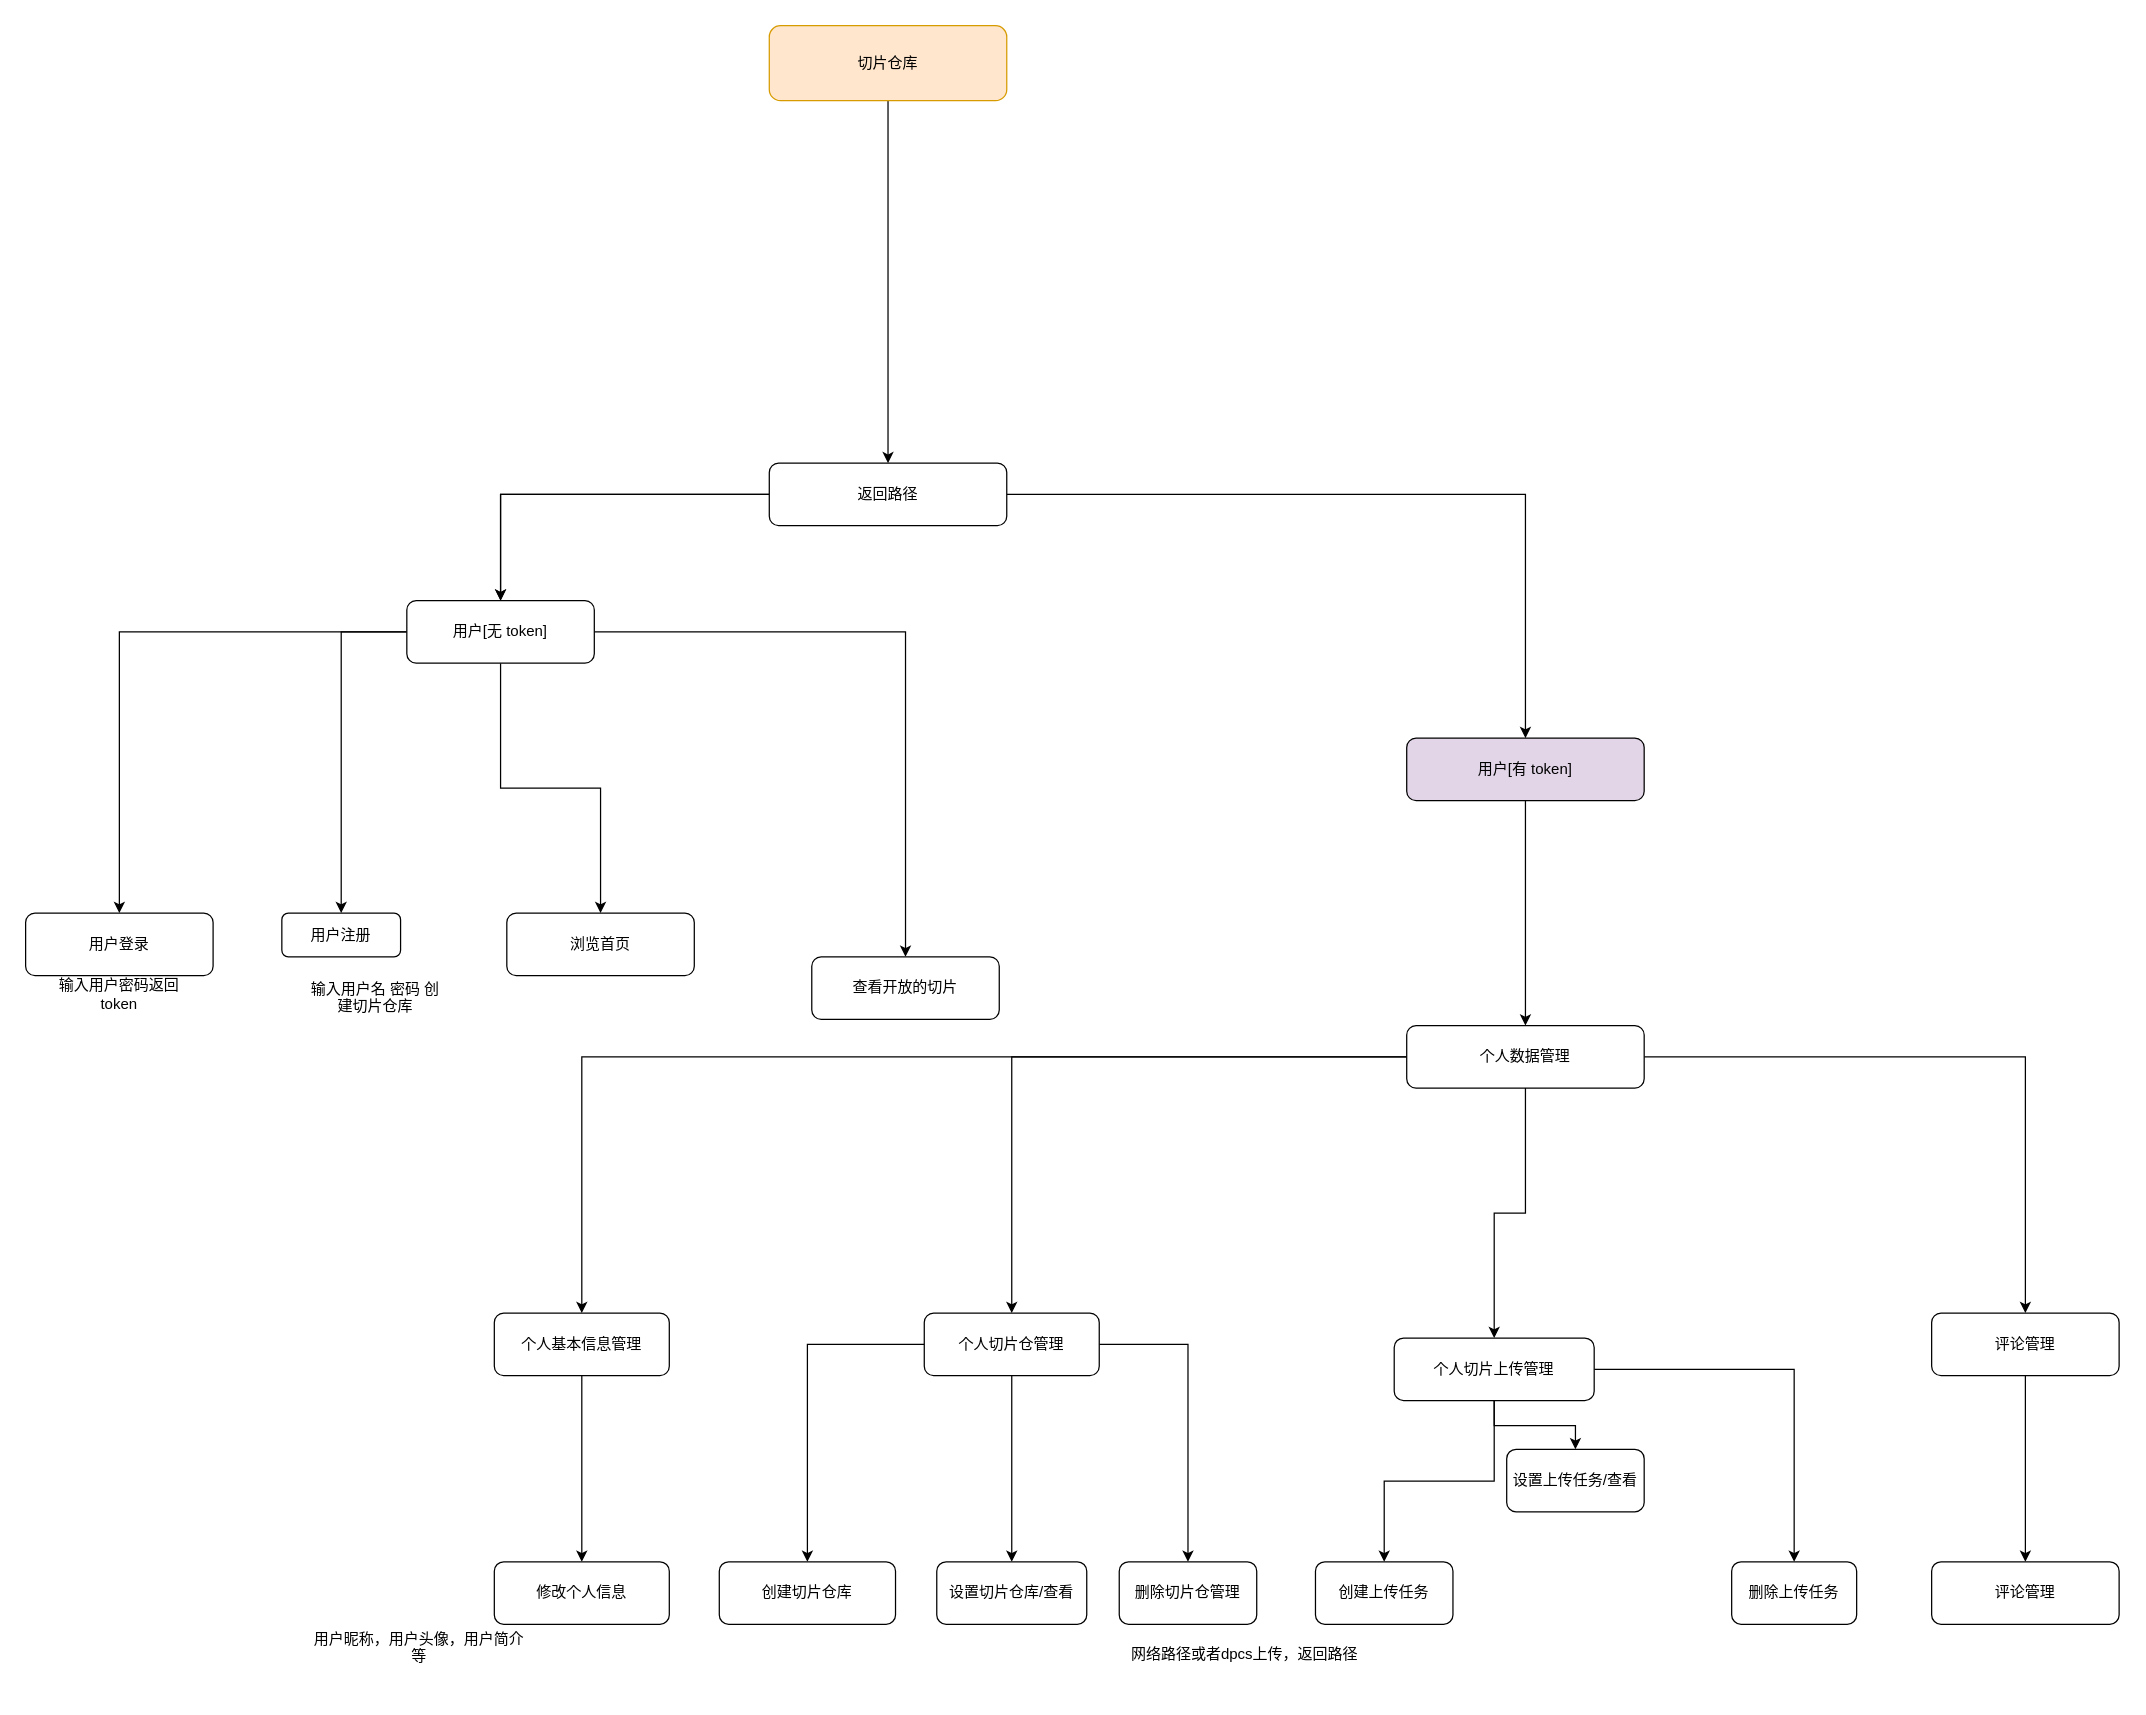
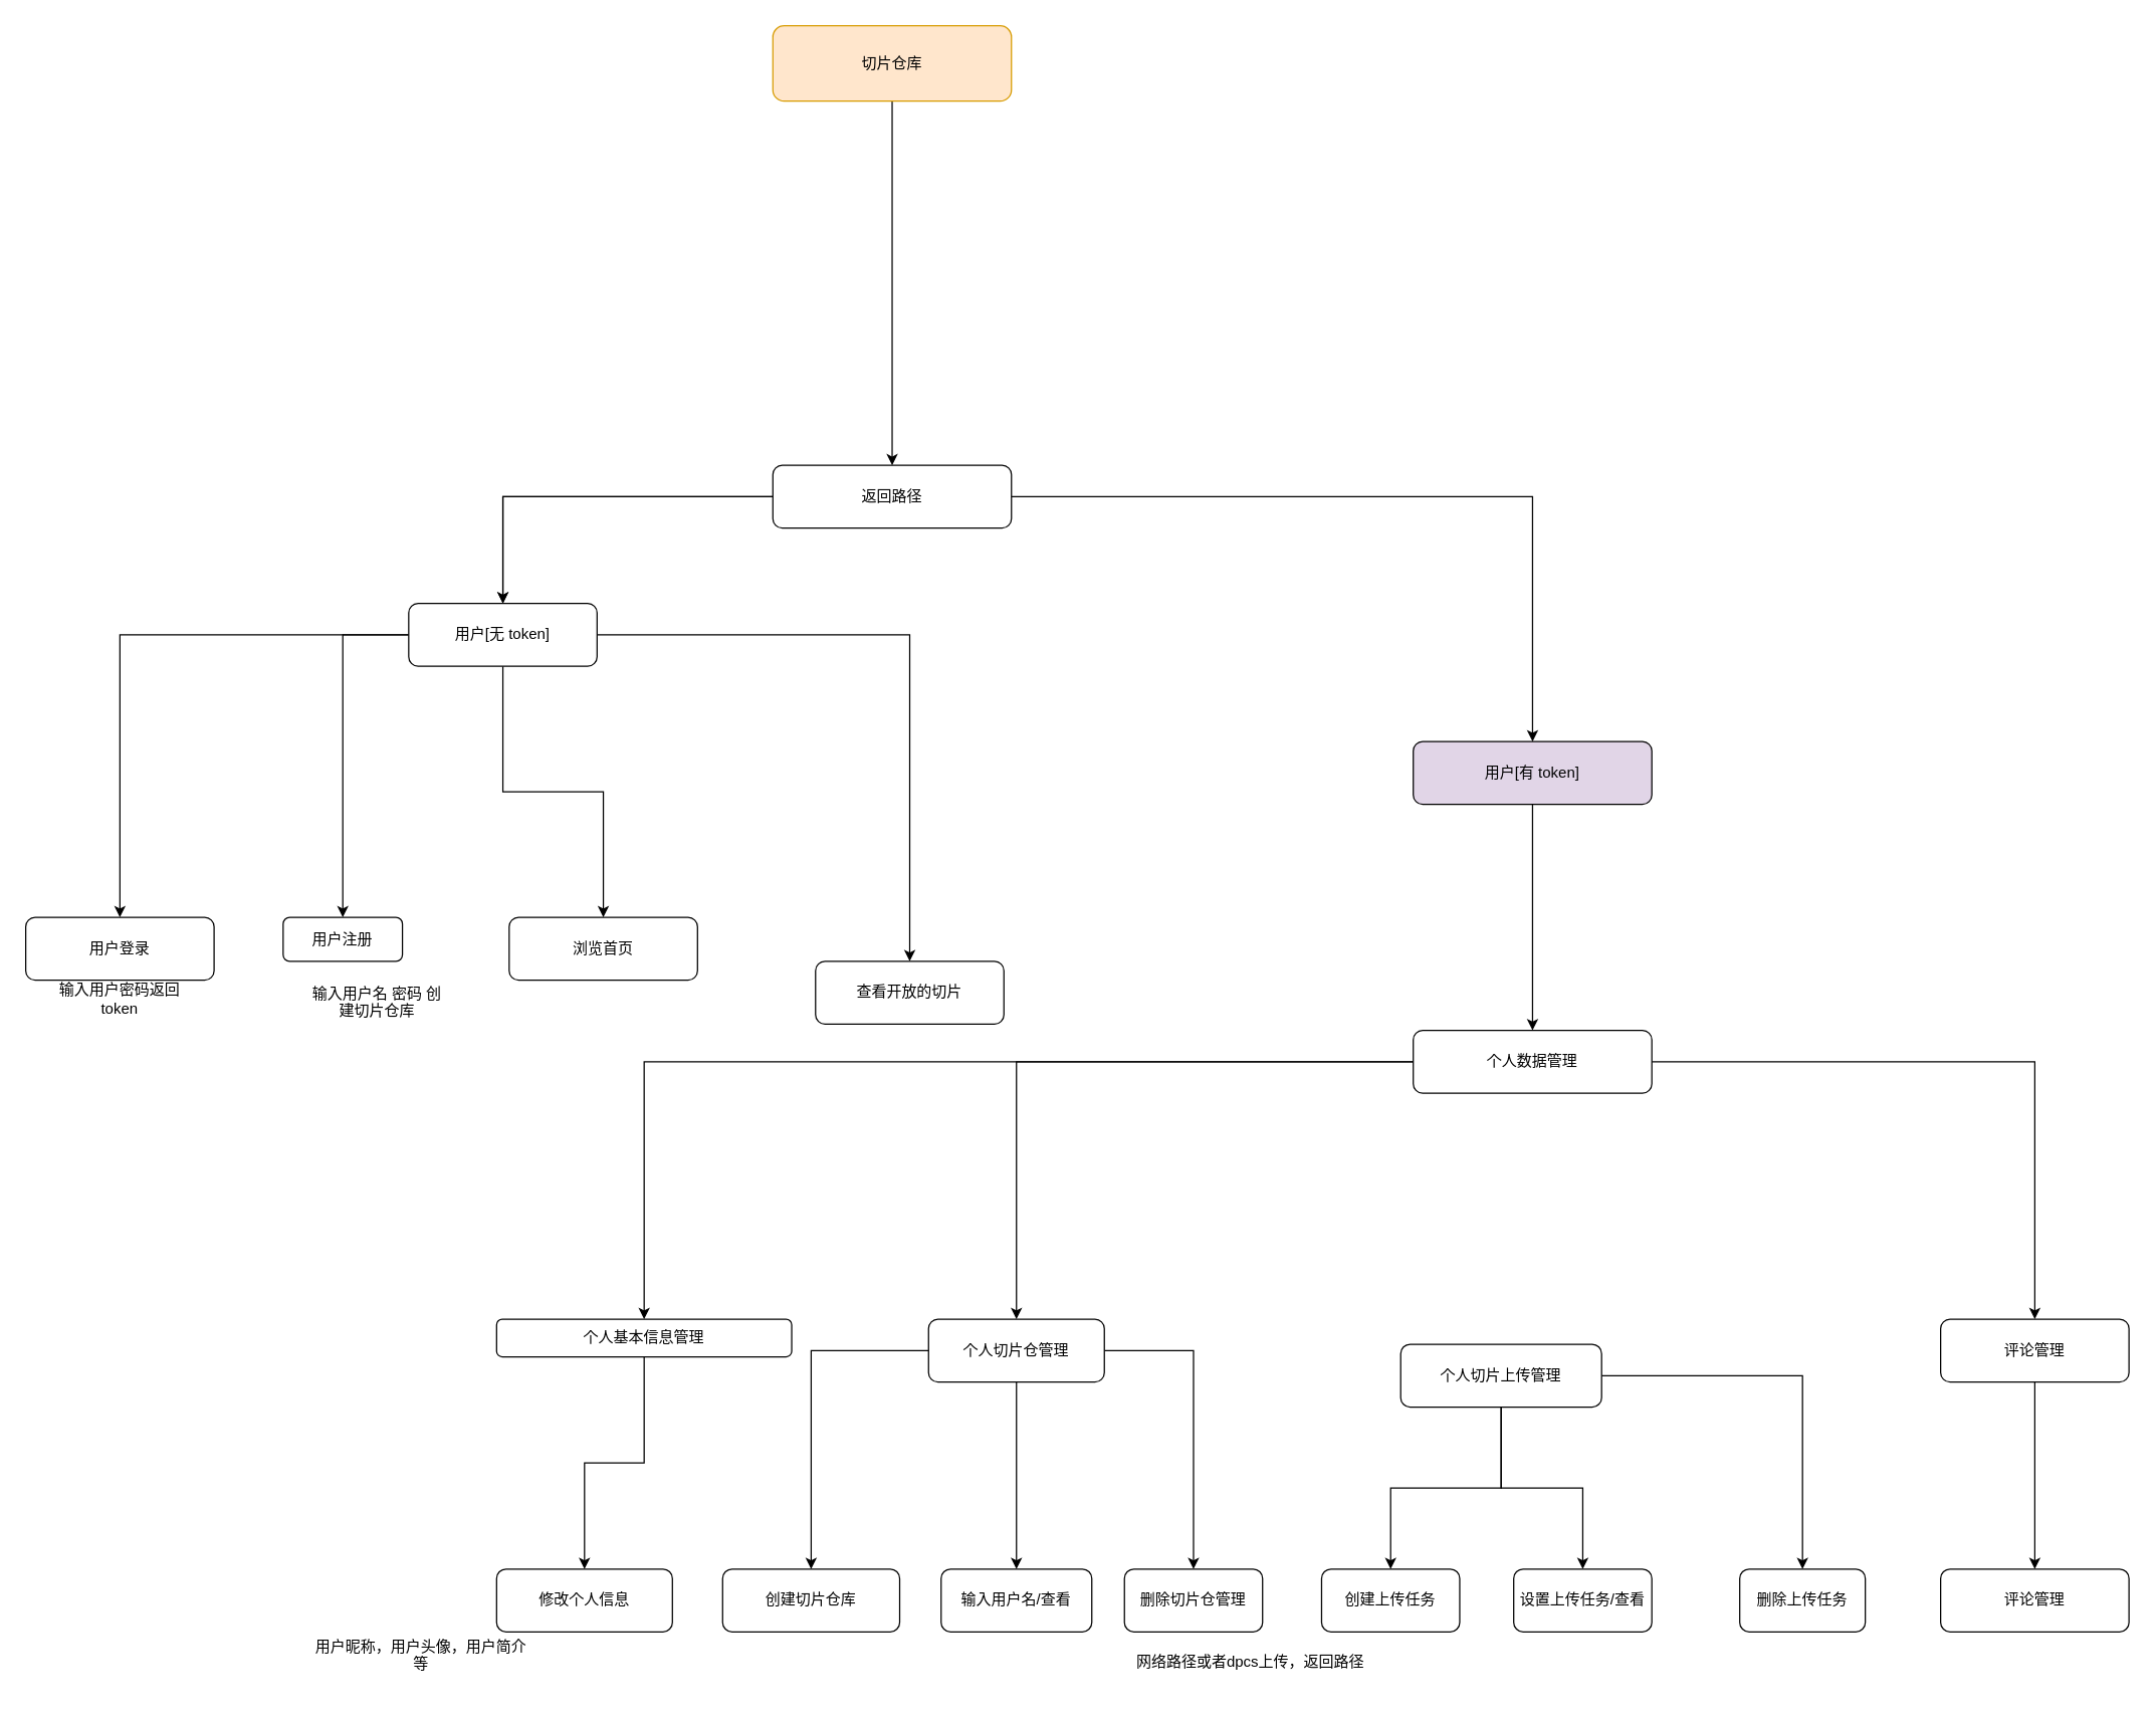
  <mxCell id="0" />
  <mxCell id="1" parent="0" />
  <mxCell id="2" value="" style="edgeStyle=orthogonalEdgeStyle;rounded=0;orthogonalLoop=1;jettySize=auto;html=1;" edge="1" parent="1" source="3" target="7"><mxGeometry relative="1" as="geometry"><Array as="points"><mxPoint x="710" y="350" /><mxPoint x="710" y="350" /></Array></mxGeometry></mxCell>
  <mxCell id="3" value="切片仓库" style="rounded=1;whiteSpace=wrap;html=1;fillColor=#ffe6cc;strokeColor=#d79b00;" vertex="1" parent="1"><mxGeometry x="615" y="20" width="190" height="60" as="geometry" /></mxCell>
  <mxCell id="4" value="" style="edgeStyle=orthogonalEdgeStyle;rounded=0;orthogonalLoop=1;jettySize=auto;html=1;" edge="1" parent="1" source="7" target="12"><mxGeometry relative="1" as="geometry" /></mxCell>
  <mxCell id="5" value="" style="edgeStyle=orthogonalEdgeStyle;rounded=0;orthogonalLoop=1;jettySize=auto;html=1;" edge="1" parent="1" source="7" target="12"><mxGeometry relative="1" as="geometry" /></mxCell>
  <mxCell id="6" value="" style="edgeStyle=orthogonalEdgeStyle;rounded=0;orthogonalLoop=1;jettySize=auto;html=1;" edge="1" parent="1" source="7" target="14"><mxGeometry relative="1" as="geometry" /></mxCell>
  <mxCell id="7" value="返回路径" style="rounded=1;whiteSpace=wrap;html=1;" vertex="1" parent="1"><mxGeometry x="615" y="370" width="190" height="50" as="geometry" /></mxCell>
  <mxCell id="8" value="" style="edgeStyle=orthogonalEdgeStyle;rounded=0;orthogonalLoop=1;jettySize=auto;html=1;" edge="1" parent="1" source="12" target="15"><mxGeometry relative="1" as="geometry" /></mxCell>
  <mxCell id="9" value="" style="edgeStyle=orthogonalEdgeStyle;rounded=0;orthogonalLoop=1;jettySize=auto;html=1;" edge="1" parent="1" source="12" target="16"><mxGeometry relative="1" as="geometry" /></mxCell>
  <mxCell id="10" value="" style="edgeStyle=orthogonalEdgeStyle;rounded=0;orthogonalLoop=1;jettySize=auto;html=1;" edge="1" parent="1" source="12" target="19"><mxGeometry relative="1" as="geometry" /></mxCell>
  <mxCell id="11" value="" style="edgeStyle=orthogonalEdgeStyle;rounded=0;orthogonalLoop=1;jettySize=auto;html=1;" edge="1" parent="1" source="12" target="20"><mxGeometry relative="1" as="geometry" /></mxCell>
  <mxCell id="12" value="用户[无 token]" style="rounded=1;whiteSpace=wrap;html=1;" vertex="1" parent="1"><mxGeometry x="325" y="480" width="150" height="50" as="geometry" /></mxCell>
  <mxCell id="13" value="" style="edgeStyle=orthogonalEdgeStyle;rounded=0;orthogonalLoop=1;jettySize=auto;html=1;" edge="1" parent="1" source="14" target="25"><mxGeometry relative="1" as="geometry" /></mxCell>
  <mxCell id="14" value="用户[有 token]" style="rounded=1;whiteSpace=wrap;html=1;fillColor=#e1d5e7;" vertex="1" parent="1"><mxGeometry x="1125" y="590" width="190" height="50" as="geometry" /></mxCell>
  <mxCell id="15" value="用户注册" style="rounded=1;whiteSpace=wrap;html=1;" vertex="1" parent="1"><mxGeometry x="225" y="730" width="95" height="35" as="geometry" /></mxCell>
  <mxCell id="16" value="用户登录" style="rounded=1;whiteSpace=wrap;html=1;" vertex="1" parent="1"><mxGeometry x="20" y="730" width="150" height="50" as="geometry" /></mxCell>
  <mxCell id="17" value="输入用户密码返回token" style="text;html=1;align=center;verticalAlign=middle;whiteSpace=wrap;rounded=0;" vertex="1" parent="1"><mxGeometry x="35" y="780" width="120" height="30" as="geometry" /></mxCell>
  <mxCell id="18" value="输入用户名 密码 创建切片仓库&lt;div&gt;&lt;br&gt;&lt;/div&gt;" style="text;html=1;align=center;verticalAlign=middle;whiteSpace=wrap;rounded=0;" vertex="1" parent="1"><mxGeometry x="245" y="790" width="110" height="30" as="geometry" /></mxCell>
  <mxCell id="19" value="浏览首页" style="rounded=1;whiteSpace=wrap;html=1;" vertex="1" parent="1"><mxGeometry x="405" y="730" width="150" height="50" as="geometry" /></mxCell>
  <mxCell id="20" value="查看开放的切片" style="rounded=1;whiteSpace=wrap;html=1;" vertex="1" parent="1"><mxGeometry x="649" y="765" width="150" height="50" as="geometry" /></mxCell>
  <mxCell id="21" value="" style="edgeStyle=orthogonalEdgeStyle;rounded=0;orthogonalLoop=1;jettySize=auto;html=1;" edge="1" parent="1" source="25" target="27"><mxGeometry relative="1" as="geometry" /></mxCell>
  <mxCell id="22" value="" style="edgeStyle=orthogonalEdgeStyle;rounded=0;orthogonalLoop=1;jettySize=auto;html=1;" edge="1" parent="1" source="25" target="31"><mxGeometry relative="1" as="geometry" /></mxCell>
- <mxCell id="23" value="" style="edgeStyle=orthogonalEdgeStyle;rounded=0;orthogonalLoop=1;jettySize=auto;html=1;" edge="1" parent="1" source="25" target="35"><mxGeometry relative="1" as="geometry" /></mxCell>
  <mxCell id="24" value="" style="edgeStyle=orthogonalEdgeStyle;rounded=0;orthogonalLoop=1;jettySize=auto;html=1;" edge="1" parent="1" source="25" target="37"><mxGeometry relative="1" as="geometry" /></mxCell>
  <mxCell id="25" value="个人数据管理" style="rounded=1;whiteSpace=wrap;html=1;" vertex="1" parent="1"><mxGeometry x="1125" y="820" width="190" height="50" as="geometry" /></mxCell>
  <mxCell id="26" value="" style="edgeStyle=orthogonalEdgeStyle;rounded=0;orthogonalLoop=1;jettySize=auto;html=1;" edge="1" parent="1" source="27" target="38"><mxGeometry relative="1" as="geometry" /></mxCell>
- <mxCell id="27" value="个人基本信息管理" style="rounded=1;whiteSpace=wrap;html=1;" vertex="1" parent="1"><mxGeometry x="395" y="1050" width="140" height="50" as="geometry" /></mxCell>
+ <mxCell id="27" value="个人基本信息管理" style="rounded=1;whiteSpace=wrap;html=1;" vertex="1" parent="1"><mxGeometry x="395" y="1050" width="235" height="30" as="geometry" /></mxCell>
  <mxCell id="28" value="" style="edgeStyle=orthogonalEdgeStyle;rounded=0;orthogonalLoop=1;jettySize=auto;html=1;" edge="1" parent="1" source="31" target="40"><mxGeometry relative="1" as="geometry" /></mxCell>
  <mxCell id="29" value="" style="edgeStyle=orthogonalEdgeStyle;rounded=0;orthogonalLoop=1;jettySize=auto;html=1;" edge="1" parent="1" source="31" target="41"><mxGeometry relative="1" as="geometry" /></mxCell>
  <mxCell id="30" value="" style="edgeStyle=orthogonalEdgeStyle;rounded=0;orthogonalLoop=1;jettySize=auto;html=1;" edge="1" parent="1" source="31" target="42"><mxGeometry relative="1" as="geometry" /></mxCell>
  <mxCell id="31" value="个人切片仓管理" style="rounded=1;whiteSpace=wrap;html=1;" vertex="1" parent="1"><mxGeometry x="739" y="1050" width="140" height="50" as="geometry" /></mxCell>
  <mxCell id="32" value="" style="edgeStyle=orthogonalEdgeStyle;rounded=0;orthogonalLoop=1;jettySize=auto;html=1;" edge="1" parent="1" source="35" target="43"><mxGeometry relative="1" as="geometry" /></mxCell>
  <mxCell id="33" value="" style="edgeStyle=orthogonalEdgeStyle;rounded=0;orthogonalLoop=1;jettySize=auto;html=1;" edge="1" parent="1" source="35" target="45"><mxGeometry relative="1" as="geometry" /></mxCell>
  <mxCell id="34" style="edgeStyle=orthogonalEdgeStyle;rounded=0;orthogonalLoop=1;jettySize=auto;html=1;entryX=0.5;entryY=0;entryDx=0;entryDy=0;" edge="1" parent="1" source="35" target="46"><mxGeometry relative="1" as="geometry" /></mxCell>
  <mxCell id="35" value="个人切片上传管理" style="rounded=1;whiteSpace=wrap;html=1;" vertex="1" parent="1"><mxGeometry x="1115" y="1070" width="160" height="50" as="geometry" /></mxCell>
  <mxCell id="36" value="" style="edgeStyle=orthogonalEdgeStyle;rounded=0;orthogonalLoop=1;jettySize=auto;html=1;" edge="1" parent="1" source="37" target="47"><mxGeometry relative="1" as="geometry" /></mxCell>
  <mxCell id="37" value="评论管理" style="rounded=1;whiteSpace=wrap;html=1;" vertex="1" parent="1"><mxGeometry x="1545" y="1050" width="150" height="50" as="geometry" /></mxCell>
  <mxCell id="38" value="修改个人信息" style="rounded=1;whiteSpace=wrap;html=1;" vertex="1" parent="1"><mxGeometry x="395" y="1249" width="140" height="50" as="geometry" /></mxCell>
  <mxCell id="39" value="用户昵称，用户头像，用户简介等&lt;div&gt;&lt;br&gt;&lt;/div&gt;" style="text;html=1;align=center;verticalAlign=middle;whiteSpace=wrap;rounded=0;" vertex="1" parent="1"><mxGeometry x="250" y="1310" width="170" height="30" as="geometry" /></mxCell>
  <mxCell id="40" value="创建切片仓库" style="rounded=1;whiteSpace=wrap;html=1;" vertex="1" parent="1"><mxGeometry x="575" y="1249" width="141" height="50" as="geometry" /></mxCell>
- <mxCell id="41" value="设置切片仓库/查看" style="rounded=1;whiteSpace=wrap;html=1;" vertex="1" parent="1"><mxGeometry x="749" y="1249" width="120" height="50" as="geometry" /></mxCell>
+ <mxCell id="41" value="输入用户名/查看" style="rounded=1;whiteSpace=wrap;html=1;" vertex="1" parent="1"><mxGeometry x="749" y="1249" width="120" height="50" as="geometry" /></mxCell>
  <mxCell id="42" value="删除切片仓管理" style="rounded=1;whiteSpace=wrap;html=1;" vertex="1" parent="1"><mxGeometry x="895" y="1249" width="110" height="50" as="geometry" /></mxCell>
  <mxCell id="43" value="创建上传任务" style="rounded=1;whiteSpace=wrap;html=1;" vertex="1" parent="1"><mxGeometry x="1052" y="1249" width="110" height="50" as="geometry" /></mxCell>
  <mxCell id="44" style="edgeStyle=orthogonalEdgeStyle;rounded=0;orthogonalLoop=1;jettySize=auto;html=1;exitX=0.5;exitY=1;exitDx=0;exitDy=0;" edge="1" parent="1" source="42" target="42"><mxGeometry relative="1" as="geometry" /></mxCell>
- <mxCell id="45" value="设置上传任务/查看" style="rounded=1;whiteSpace=wrap;html=1;" vertex="1" parent="1"><mxGeometry x="1205" y="1159" width="110" height="50" as="geometry" /></mxCell>
+ <mxCell id="45" value="设置上传任务/查看" style="rounded=1;whiteSpace=wrap;html=1;" vertex="1" parent="1"><mxGeometry x="1205" y="1249" width="110" height="50" as="geometry" /></mxCell>
  <mxCell id="46" value="删除上传任务" style="rounded=1;whiteSpace=wrap;html=1;" vertex="1" parent="1"><mxGeometry x="1385" y="1249" width="100" height="50" as="geometry" /></mxCell>
  <mxCell id="47" value="评论管理" style="rounded=1;whiteSpace=wrap;html=1;" vertex="1" parent="1"><mxGeometry x="1545" y="1249" width="150" height="50" as="geometry" /></mxCell>
  <mxCell id="48" value="网络路径或者dpcs上传，返回路径&lt;div&gt;&lt;br&gt;&lt;/div&gt;" style="text;html=1;align=center;verticalAlign=middle;resizable=0;points=[];autosize=1;strokeColor=none;fillColor=none;" vertex="1" parent="1"><mxGeometry x="895" y="1310" width="200" height="40" as="geometry" /></mxCell>
